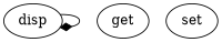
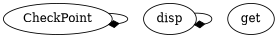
  digraph {
    edge [arrowhead=diamond]
+   CheckPoint
    disp
    get
-   set
+   CheckPoint -> CheckPoint
    disp -> disp
  }
